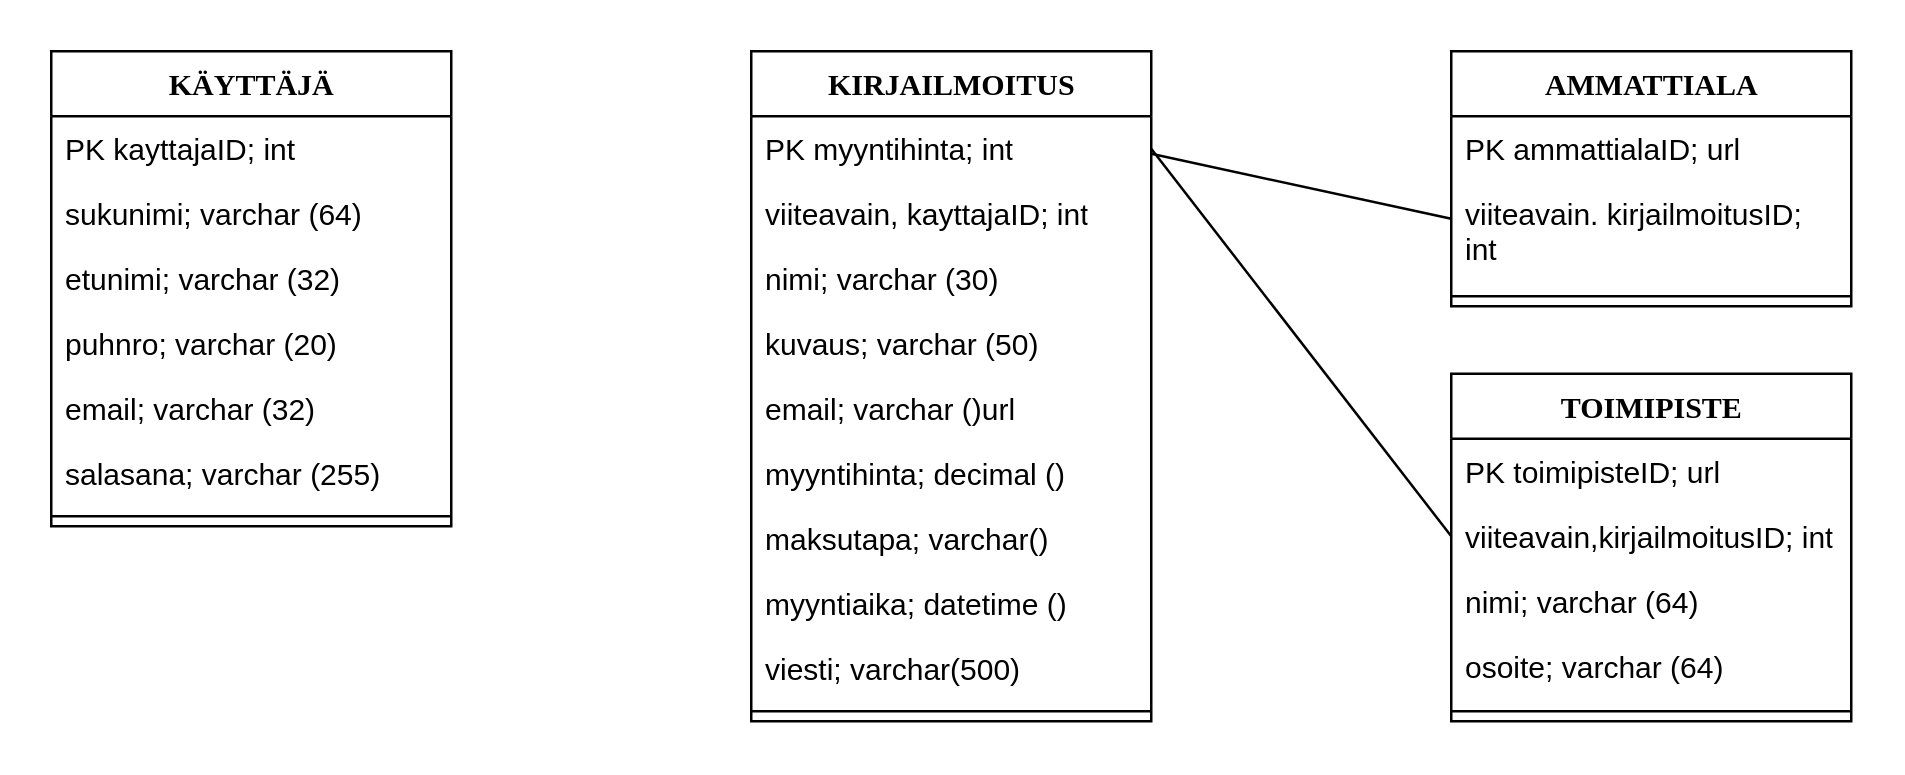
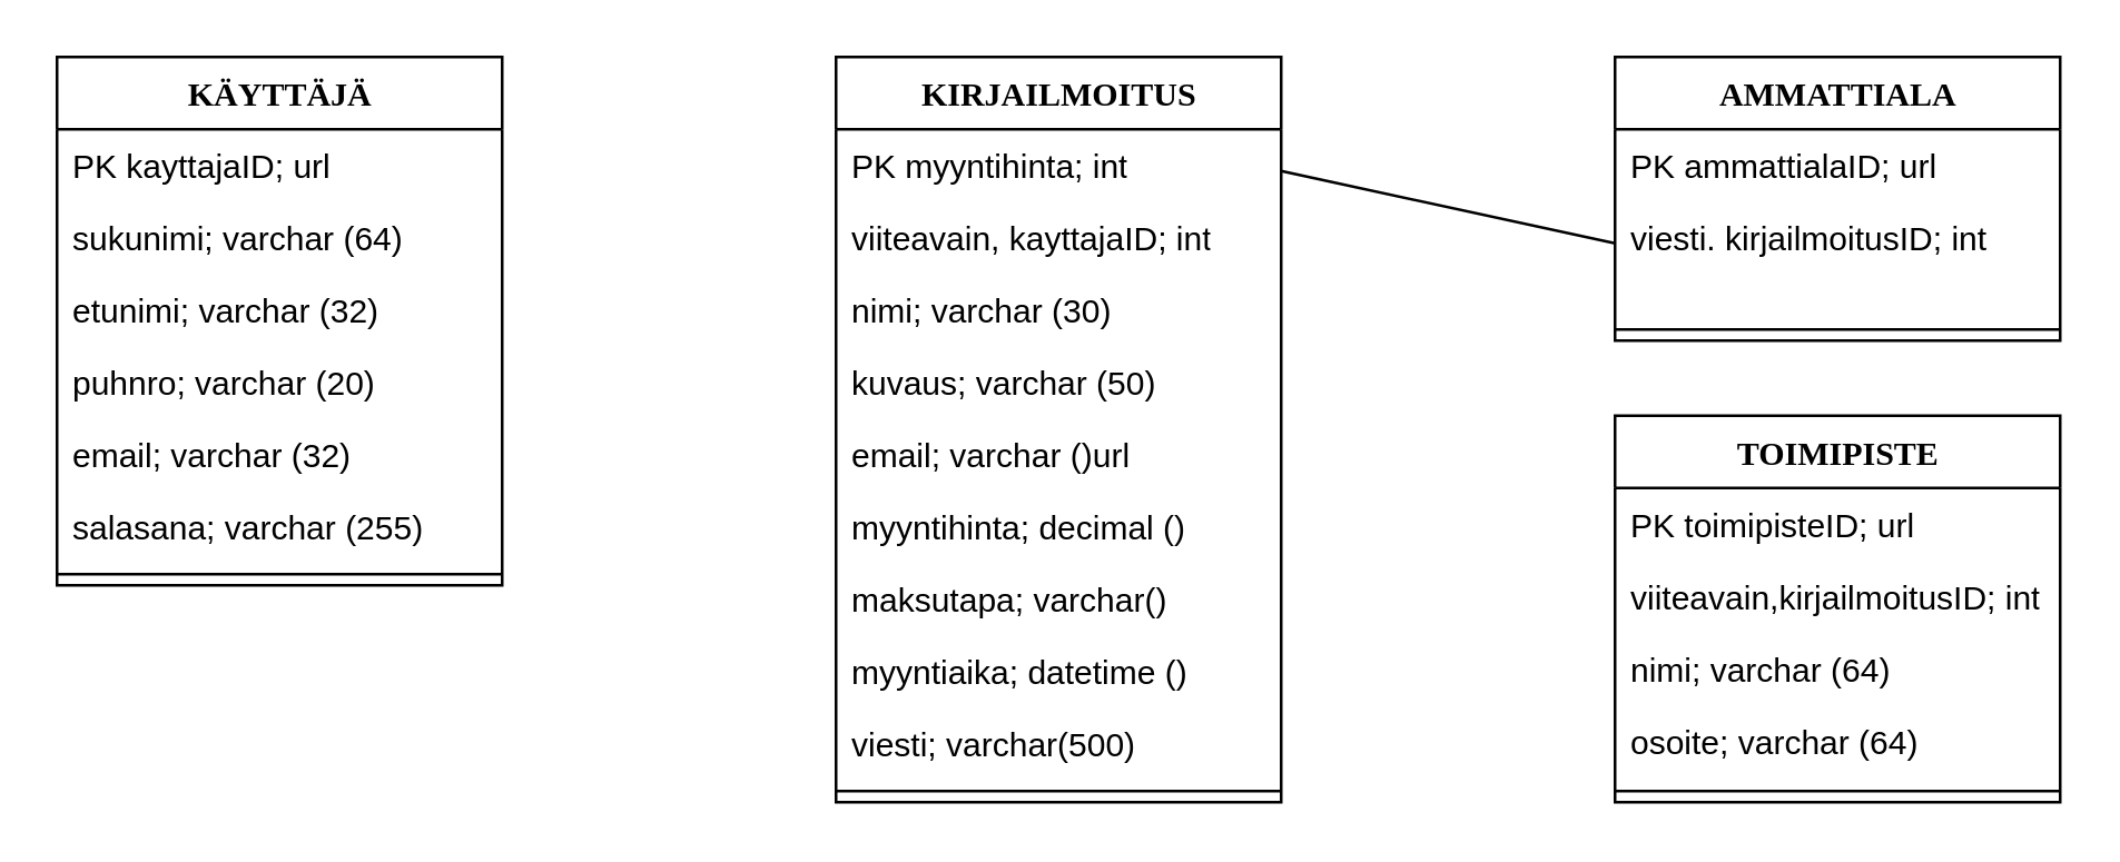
  <mxCell id="0" />
  <mxCell id="1" parent="0" />
  <mxCell id="2" value="KÄYTTÄJÄ" style="swimlane;html=1;fontStyle=1;align=center;verticalAlign=top;childLayout=stackLayout;horizontal=1;startSize=26;horizontalStack=0;resizeParent=1;resizeLast=0;collapsible=1;marginBottom=0;swimlaneFillColor=#ffffff;rounded=0;shadow=0;comic=0;labelBackgroundColor=none;strokeWidth=1;fillColor=none;fontFamily=Verdana;fontSize=12" parent="1" vertex="1"><mxGeometry x="20" y="20" width="160" height="190" as="geometry" /></mxCell>
- <mxCell id="3" value="PK kayttajaID; int" style="text;html=1;strokeColor=none;fillColor=none;align=left;verticalAlign=top;spacingLeft=4;spacingRight=4;whiteSpace=wrap;overflow=hidden;rotatable=0;points=[[0,0.5],[1,0.5]];portConstraint=eastwest;" parent="2" vertex="1"><mxGeometry y="26" width="160" height="26" as="geometry" /></mxCell>
+ <mxCell id="3" value="PK kayttajaID; url" style="text;html=1;strokeColor=none;fillColor=none;align=left;verticalAlign=top;spacingLeft=4;spacingRight=4;whiteSpace=wrap;overflow=hidden;rotatable=0;points=[[0,0.5],[1,0.5]];portConstraint=eastwest;" parent="2" vertex="1"><mxGeometry y="26" width="160" height="26" as="geometry" /></mxCell>
  <mxCell id="4" value="sukunimi; varchar (64)" style="text;html=1;strokeColor=none;fillColor=none;align=left;verticalAlign=top;spacingLeft=4;spacingRight=4;whiteSpace=wrap;overflow=hidden;rotatable=0;points=[[0,0.5],[1,0.5]];portConstraint=eastwest;" parent="2" vertex="1"><mxGeometry y="52" width="160" height="26" as="geometry" /></mxCell>
  <mxCell id="5" value="etunimi; varchar (32)" style="text;html=1;strokeColor=none;fillColor=none;align=left;verticalAlign=top;spacingLeft=4;spacingRight=4;whiteSpace=wrap;overflow=hidden;rotatable=0;points=[[0,0.5],[1,0.5]];portConstraint=eastwest;" parent="2" vertex="1"><mxGeometry y="78" width="160" height="26" as="geometry" /></mxCell>
  <mxCell id="6" value="puhnro; varchar (20)" style="text;html=1;strokeColor=none;fillColor=none;align=left;verticalAlign=top;spacingLeft=4;spacingRight=4;whiteSpace=wrap;overflow=hidden;rotatable=0;points=[[0,0.5],[1,0.5]];portConstraint=eastwest;" parent="2" vertex="1"><mxGeometry y="104" width="160" height="26" as="geometry" /></mxCell>
  <mxCell id="7" value="email; varchar (32)" style="text;html=1;strokeColor=none;fillColor=none;align=left;verticalAlign=top;spacingLeft=4;spacingRight=4;whiteSpace=wrap;overflow=hidden;rotatable=0;points=[[0,0.5],[1,0.5]];portConstraint=eastwest;" parent="2" vertex="1"><mxGeometry y="130" width="160" height="26" as="geometry" /></mxCell>
  <mxCell id="8" value="salasana; varchar (255)" style="text;html=1;strokeColor=none;fillColor=none;align=left;verticalAlign=top;spacingLeft=4;spacingRight=4;whiteSpace=wrap;overflow=hidden;rotatable=0;points=[[0,0.5],[1,0.5]];portConstraint=eastwest;" parent="2" vertex="1"><mxGeometry y="156" width="160" height="26" as="geometry" /></mxCell>
  <mxCell id="9" value="" style="line;html=1;strokeWidth=1;fillColor=none;align=left;verticalAlign=middle;spacingTop=-1;spacingLeft=3;spacingRight=3;rotatable=0;labelPosition=right;points=[];portConstraint=eastwest;" parent="2" vertex="1"><mxGeometry y="182" width="160" height="8" as="geometry" /></mxCell>
  <mxCell id="10" value="KIRJAILMOITUS" style="swimlane;html=1;fontStyle=1;align=center;verticalAlign=top;childLayout=stackLayout;horizontal=1;startSize=26;horizontalStack=0;resizeParent=1;resizeLast=0;collapsible=1;marginBottom=0;swimlaneFillColor=#ffffff;rounded=0;shadow=0;comic=0;labelBackgroundColor=none;strokeWidth=1;fillColor=none;fontFamily=Verdana;fontSize=12" parent="1" vertex="1"><mxGeometry x="300" y="20" width="160" height="268" as="geometry" /></mxCell>
  <mxCell id="11" value="PK myyntihinta; int" style="text;html=1;strokeColor=none;fillColor=none;align=left;verticalAlign=top;spacingLeft=4;spacingRight=4;whiteSpace=wrap;overflow=hidden;rotatable=0;points=[[0,0.5],[1,0.5]];portConstraint=eastwest;" parent="10" vertex="1"><mxGeometry y="26" width="160" height="26" as="geometry" /></mxCell>
  <mxCell id="12" value="viiteavain, kayttajaID; int" style="text;html=1;strokeColor=none;fillColor=none;align=left;verticalAlign=top;spacingLeft=4;spacingRight=4;whiteSpace=wrap;overflow=hidden;rotatable=0;points=[[0,0.5],[1,0.5]];portConstraint=eastwest;" parent="10" vertex="1"><mxGeometry y="52" width="160" height="26" as="geometry" /></mxCell>
  <mxCell id="13" value="nimi; varchar (30)" style="text;html=1;strokeColor=none;fillColor=none;align=left;verticalAlign=top;spacingLeft=4;spacingRight=4;whiteSpace=wrap;overflow=hidden;rotatable=0;points=[[0,0.5],[1,0.5]];portConstraint=eastwest;" parent="10" vertex="1"><mxGeometry y="78" width="160" height="26" as="geometry" /></mxCell>
  <mxCell id="14" value="kuvaus; varchar (50)" style="text;html=1;strokeColor=none;fillColor=none;align=left;verticalAlign=top;spacingLeft=4;spacingRight=4;whiteSpace=wrap;overflow=hidden;rotatable=0;points=[[0,0.5],[1,0.5]];portConstraint=eastwest;" parent="10" vertex="1"><mxGeometry y="104" width="160" height="26" as="geometry" /></mxCell>
  <mxCell id="15" value="email; varchar ()url" style="text;html=1;strokeColor=none;fillColor=none;align=left;verticalAlign=top;spacingLeft=4;spacingRight=4;whiteSpace=wrap;overflow=hidden;rotatable=0;points=[[0,0.5],[1,0.5]];portConstraint=eastwest;" parent="10" vertex="1"><mxGeometry y="130" width="160" height="26" as="geometry" /></mxCell>
  <mxCell id="16" value="myyntihinta; decimal ()" style="text;html=1;strokeColor=none;fillColor=none;align=left;verticalAlign=top;spacingLeft=4;spacingRight=4;whiteSpace=wrap;overflow=hidden;rotatable=0;points=[[0,0.5],[1,0.5]];portConstraint=eastwest;" parent="10" vertex="1"><mxGeometry y="156" width="160" height="26" as="geometry" /></mxCell>
  <mxCell id="17" value="maksutapa; varchar()" style="text;html=1;strokeColor=none;fillColor=none;align=left;verticalAlign=top;spacingLeft=4;spacingRight=4;whiteSpace=wrap;overflow=hidden;rotatable=0;points=[[0,0.5],[1,0.5]];portConstraint=eastwest;" vertex="1" parent="10"><mxGeometry y="182" width="160" height="26" as="geometry" /></mxCell>
  <mxCell id="18" value="myyntiaika; datetime ()" style="text;html=1;strokeColor=none;fillColor=none;align=left;verticalAlign=top;spacingLeft=4;spacingRight=4;whiteSpace=wrap;overflow=hidden;rotatable=0;points=[[0,0.5],[1,0.5]];portConstraint=eastwest;" parent="10" vertex="1"><mxGeometry y="208" width="160" height="26" as="geometry" /></mxCell>
  <mxCell id="19" value="viesti; varchar(500)" style="text;html=1;strokeColor=none;fillColor=none;align=left;verticalAlign=top;spacingLeft=4;spacingRight=4;whiteSpace=wrap;overflow=hidden;rotatable=0;points=[[0,0.5],[1,0.5]];portConstraint=eastwest;" vertex="1" parent="10"><mxGeometry y="234" width="160" height="26" as="geometry" /></mxCell>
  <mxCell id="20" value="" style="line;html=1;strokeWidth=1;fillColor=none;align=left;verticalAlign=middle;spacingTop=-1;spacingLeft=3;spacingRight=3;rotatable=0;labelPosition=right;points=[];portConstraint=eastwest;" parent="10" vertex="1"><mxGeometry y="260" width="160" height="8" as="geometry" /></mxCell>
  <mxCell id="21" value="AMMATTIALA" style="swimlane;html=1;fontStyle=1;align=center;verticalAlign=top;childLayout=stackLayout;horizontal=1;startSize=26;horizontalStack=0;resizeParent=1;resizeLast=0;collapsible=1;marginBottom=0;swimlaneFillColor=#ffffff;rounded=0;shadow=0;comic=0;labelBackgroundColor=none;strokeWidth=1;fillColor=none;fontFamily=Verdana;fontSize=12" parent="1" vertex="1"><mxGeometry x="580" y="20" width="160" height="102" as="geometry" /></mxCell>
  <mxCell id="22" value="PK ammattialaID; url" style="text;html=1;strokeColor=none;fillColor=none;align=left;verticalAlign=top;spacingLeft=4;spacingRight=4;whiteSpace=wrap;overflow=hidden;rotatable=0;points=[[0,0.5],[1,0.5]];portConstraint=eastwest;" parent="21" vertex="1"><mxGeometry y="26" width="160" height="26" as="geometry" /></mxCell>
- <mxCell id="23" value="viiteavain. kirjailmoitusID; int" style="text;html=1;strokeColor=none;fillColor=none;align=left;verticalAlign=top;spacingLeft=4;spacingRight=4;whiteSpace=wrap;overflow=hidden;rotatable=0;points=[[0,0.5],[1,0.5]];portConstraint=eastwest;" parent="21" vertex="1"><mxGeometry y="52" width="160" height="42" as="geometry" /></mxCell>
+ <mxCell id="23" value="viesti. kirjailmoitusID; int" style="text;html=1;strokeColor=none;fillColor=none;align=left;verticalAlign=top;spacingLeft=4;spacingRight=4;whiteSpace=wrap;overflow=hidden;rotatable=0;points=[[0,0.5],[1,0.5]];portConstraint=eastwest;" parent="21" vertex="1"><mxGeometry y="52" width="160" height="42" as="geometry" /></mxCell>
  <mxCell id="24" value="" style="line;html=1;strokeWidth=1;fillColor=none;align=left;verticalAlign=middle;spacingTop=-1;spacingLeft=3;spacingRight=3;rotatable=0;labelPosition=right;points=[];portConstraint=eastwest;" parent="21" vertex="1"><mxGeometry y="94" width="160" height="8" as="geometry" /></mxCell>
  <mxCell id="25" value="TOIMIPISTE" style="swimlane;html=1;fontStyle=1;align=center;verticalAlign=top;childLayout=stackLayout;horizontal=1;startSize=26;horizontalStack=0;resizeParent=1;resizeLast=0;collapsible=1;marginBottom=0;swimlaneFillColor=#ffffff;rounded=0;shadow=0;comic=0;labelBackgroundColor=none;strokeWidth=1;fillColor=none;fontFamily=Verdana;fontSize=12" vertex="1" parent="1"><mxGeometry x="580" y="149" width="160" height="139" as="geometry" /></mxCell>
  <mxCell id="26" value="PK toimipisteID; url" style="text;html=1;strokeColor=none;fillColor=none;align=left;verticalAlign=top;spacingLeft=4;spacingRight=4;whiteSpace=wrap;overflow=hidden;rotatable=0;points=[[0,0.5],[1,0.5]];portConstraint=eastwest;" vertex="1" parent="25"><mxGeometry y="26" width="160" height="26" as="geometry" /></mxCell>
  <mxCell id="27" value="viiteavain,kirjailmoitusID; int" style="text;html=1;strokeColor=none;fillColor=none;align=left;verticalAlign=top;spacingLeft=4;spacingRight=4;whiteSpace=wrap;overflow=hidden;rotatable=0;points=[[0,0.5],[1,0.5]];portConstraint=eastwest;" vertex="1" parent="25"><mxGeometry y="52" width="160" height="26" as="geometry" /></mxCell>
  <mxCell id="28" value="nimi; varchar (64)" style="text;html=1;strokeColor=none;fillColor=none;align=left;verticalAlign=top;spacingLeft=4;spacingRight=4;whiteSpace=wrap;overflow=hidden;rotatable=0;points=[[0,0.5],[1,0.5]];portConstraint=eastwest;" vertex="1" parent="25"><mxGeometry y="78" width="160" height="26" as="geometry" /></mxCell>
  <mxCell id="29" value="osoite; varchar (64)" style="text;html=1;strokeColor=none;fillColor=none;align=left;verticalAlign=top;spacingLeft=4;spacingRight=4;whiteSpace=wrap;overflow=hidden;rotatable=0;points=[[0,0.5],[1,0.5]];portConstraint=eastwest;" vertex="1" parent="25"><mxGeometry y="104" width="160" height="27" as="geometry" /></mxCell>
  <mxCell id="30" value="" style="line;html=1;strokeWidth=1;fillColor=none;align=left;verticalAlign=middle;spacingTop=-1;spacingLeft=3;spacingRight=3;rotatable=0;labelPosition=right;points=[];portConstraint=eastwest;" vertex="1" parent="25"><mxGeometry y="131" width="160" height="8" as="geometry" /></mxCell>
  <mxCell id="31" value="" style="endArrow=none;html=1;exitX=1;exitY=0.5;exitDx=0;exitDy=0;entryX=0;entryY=0.5;entryDx=0;entryDy=0;" edge="1" parent="1"><mxGeometry width="50" height="50" relative="1" as="geometry"><mxPoint x="460" y="61" as="sourcePoint" /><mxPoint x="580" y="87" as="targetPoint" /></mxGeometry></mxCell>
- <mxCell id="32" value="" style="endArrow=none;html=1;exitX=1;exitY=0.5;exitDx=0;exitDy=0;entryX=0;entryY=0.5;entryDx=0;entryDy=0;" edge="1" parent="1" source="11" target="27"><mxGeometry width="50" height="50" relative="1" as="geometry"><mxPoint x="465" y="186" as="sourcePoint" /><mxPoint x="585" y="212" as="targetPoint" /></mxGeometry></mxCell>
